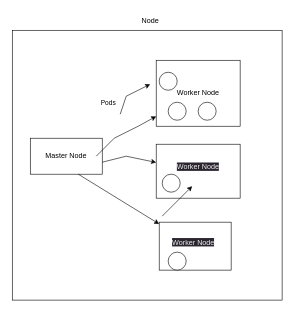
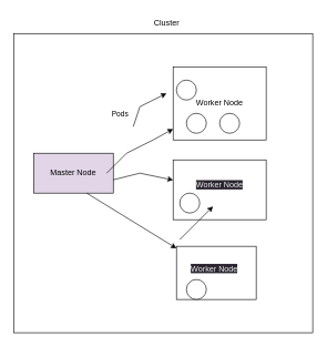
  <mxCell id="0" />
  <mxCell id="1" parent="0" />
  <mxCell id="2" value="" style="whiteSpace=wrap;html=1;aspect=fixed;" vertex="1" parent="1"><mxGeometry x="20" y="50" width="450" height="450" as="geometry" /></mxCell>
- <mxCell id="3" value="Node" style="text;html=1;align=center;verticalAlign=middle;resizable=0;points=[];autosize=1;strokeColor=none;fillColor=none;" vertex="1" parent="1"><mxGeometry x="220" y="20" width="60" height="30" as="geometry" /></mxCell>
- <mxCell id="4" value="Master Node" style="rounded=0;whiteSpace=wrap;html=1;" vertex="1" parent="1"><mxGeometry x="50" y="230" width="120" height="60" as="geometry" /></mxCell>
+ <mxCell id="3" value="Cluster" style="text;html=1;align=center;verticalAlign=middle;resizable=0;points=[];autosize=1;strokeColor=none;fillColor=none;" vertex="1" parent="1"><mxGeometry x="220" y="20" width="60" height="30" as="geometry" /></mxCell>
+ <mxCell id="4" value="Master Node" style="rounded=0;whiteSpace=wrap;html=1;fillColor=#e1d5e7;" vertex="1" parent="1"><mxGeometry x="50" y="230" width="120" height="60" as="geometry" /></mxCell>
  <mxCell id="5" value="Worker Node" style="rounded=0;whiteSpace=wrap;html=1;" vertex="1" parent="1"><mxGeometry x="260" y="100" width="140" height="110" as="geometry" /></mxCell>
  <mxCell id="6" value="&#10;&lt;span style=&quot;color: rgb(240, 240, 240); font-family: Helvetica; font-size: 12px; font-style: normal; font-variant-ligatures: normal; font-variant-caps: normal; font-weight: 400; letter-spacing: normal; orphans: 2; text-align: center; text-indent: 0px; text-transform: none; widows: 2; word-spacing: 0px; -webkit-text-stroke-width: 0px; background-color: rgb(42, 37, 47); text-decoration-thickness: initial; text-decoration-style: initial; text-decoration-color: initial; float: none; display: inline !important;&quot;&gt;Worker Node&lt;/span&gt;&#10;&#10;" style="rounded=0;whiteSpace=wrap;html=1;" vertex="1" parent="1"><mxGeometry x="260" y="240" width="140" height="90" as="geometry" /></mxCell>
  <mxCell id="7" value="" style="rounded=0;whiteSpace=wrap;html=1;" vertex="1" parent="1"><mxGeometry x="265" y="370" width="120" height="80" as="geometry" /></mxCell>
  <mxCell id="8" value="&lt;span style=&quot;color: rgb(240, 240, 240); font-family: Helvetica; font-size: 12px; font-style: normal; font-variant-ligatures: normal; font-variant-caps: normal; font-weight: 400; letter-spacing: normal; orphans: 2; text-align: center; text-indent: 0px; text-transform: none; widows: 2; word-spacing: 0px; -webkit-text-stroke-width: 0px; background-color: rgb(42, 37, 47); text-decoration-thickness: initial; text-decoration-style: initial; text-decoration-color: initial; float: none; display: inline !important;&quot;&gt;Worker Node&lt;/span&gt;" style="text;whiteSpace=wrap;html=1;" vertex="1" parent="1"><mxGeometry x="285" y="390" width="100" height="40" as="geometry" /></mxCell>
  <mxCell id="9" value="" style="endArrow=classic;html=1;rounded=0;" edge="1" parent="1" target="5"><mxGeometry width="50" height="50" relative="1" as="geometry"><mxPoint x="160" y="260" as="sourcePoint" /><mxPoint x="210" y="210" as="targetPoint" /><Array as="points"><mxPoint x="190" y="230" /><mxPoint x="230" y="210" /></Array></mxGeometry></mxCell>
  <mxCell id="10" value="" style="endArrow=classic;html=1;rounded=0;" edge="1" parent="1" target="6"><mxGeometry width="50" height="50" relative="1" as="geometry"><mxPoint x="170" y="270" as="sourcePoint" /><mxPoint x="270" y="210" as="targetPoint" /><Array as="points"><mxPoint x="210" y="260" /></Array></mxGeometry></mxCell>
  <mxCell id="11" value="Pods" style="edgeLabel;html=1;align=center;verticalAlign=middle;resizable=0;points=[];" vertex="1" connectable="0" parent="10"><mxGeometry x="0.685" relative="1" as="geometry"><mxPoint x="-66" y="-97" as="offset" /></mxGeometry></mxCell>
  <mxCell id="12" value="" style="endArrow=classic;html=1;rounded=0;" edge="1" parent="1" target="7"><mxGeometry width="50" height="50" relative="1" as="geometry"><mxPoint x="130" y="290" as="sourcePoint" /><mxPoint x="180" y="240" as="targetPoint" /></mxGeometry></mxCell>
  <mxCell id="13" value="" style="ellipse;whiteSpace=wrap;html=1;aspect=fixed;" vertex="1" parent="1"><mxGeometry x="280" y="170" width="30" height="30" as="geometry" /></mxCell>
  <mxCell id="14" value="" style="ellipse;whiteSpace=wrap;html=1;aspect=fixed;" vertex="1" parent="1"><mxGeometry x="330" y="170" width="30" height="30" as="geometry" /></mxCell>
  <mxCell id="15" value="" style="ellipse;whiteSpace=wrap;html=1;aspect=fixed;" vertex="1" parent="1"><mxGeometry x="265" y="120" width="30" height="30" as="geometry" /></mxCell>
  <mxCell id="16" value="" style="ellipse;whiteSpace=wrap;html=1;aspect=fixed;" vertex="1" parent="1"><mxGeometry x="270" y="290" width="30" height="30" as="geometry" /></mxCell>
  <mxCell id="17" value="" style="ellipse;whiteSpace=wrap;html=1;aspect=fixed;" vertex="1" parent="1"><mxGeometry x="280" y="420" width="30" height="30" as="geometry" /></mxCell>
  <mxCell id="18" value="" style="endArrow=classic;html=1;rounded=0;" edge="1" parent="1"><mxGeometry width="50" height="50" relative="1" as="geometry"><mxPoint x="270" y="360" as="sourcePoint" /><mxPoint x="320" y="310" as="targetPoint" /></mxGeometry></mxCell>
  <mxCell id="19" value="" style="endArrow=classic;html=1;rounded=0;" edge="1" parent="1"><mxGeometry width="50" height="50" relative="1" as="geometry"><mxPoint x="200" y="190" as="sourcePoint" /><mxPoint x="250" y="140" as="targetPoint" /><Array as="points"><mxPoint x="210" y="160" /></Array></mxGeometry></mxCell>
